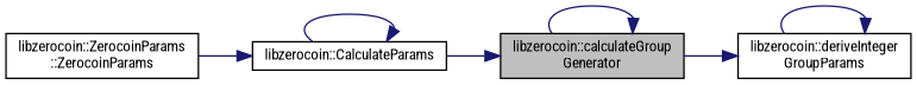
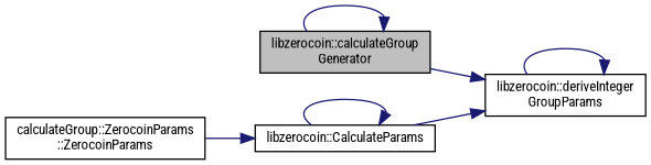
  digraph {
    fontname="Roboto Condensed"
    rankdir=RL
    node [color=black fillcolor=white fontname="Roboto Condensed" fontsize=10 shape=record style=filled]
    edge [color=midnightblue dir=back fontname="Roboto Condensed" fontsize=10 labelfontname=Helvetica labelfontsize=10 style=solid]
    n1 [fillcolor=grey75 fontcolor=black height=0.2 label="libzerocoin::calculateGroup\lGenerator" width=0.4]
    n2 [height=0.2 label="libzerocoin::deriveInteger\lGroupParams" width=0.4]
    n3 [height=0.2 label="libzerocoin::CalculateParams" width=0.4]
-   n4 [height=0.2 label="libzerocoin::ZerocoinParams\l::ZerocoinParams" width=0.4]
+   n4 [height=0.2 label="calculateGroup::ZerocoinParams\l::ZerocoinParams" width=0.4]
    n1 -> n1
    n2 -> n1
    n2 -> n2
-   n1 -> n3
+   n2 -> n3
    n3 -> n3
    n3 -> n4
  }
